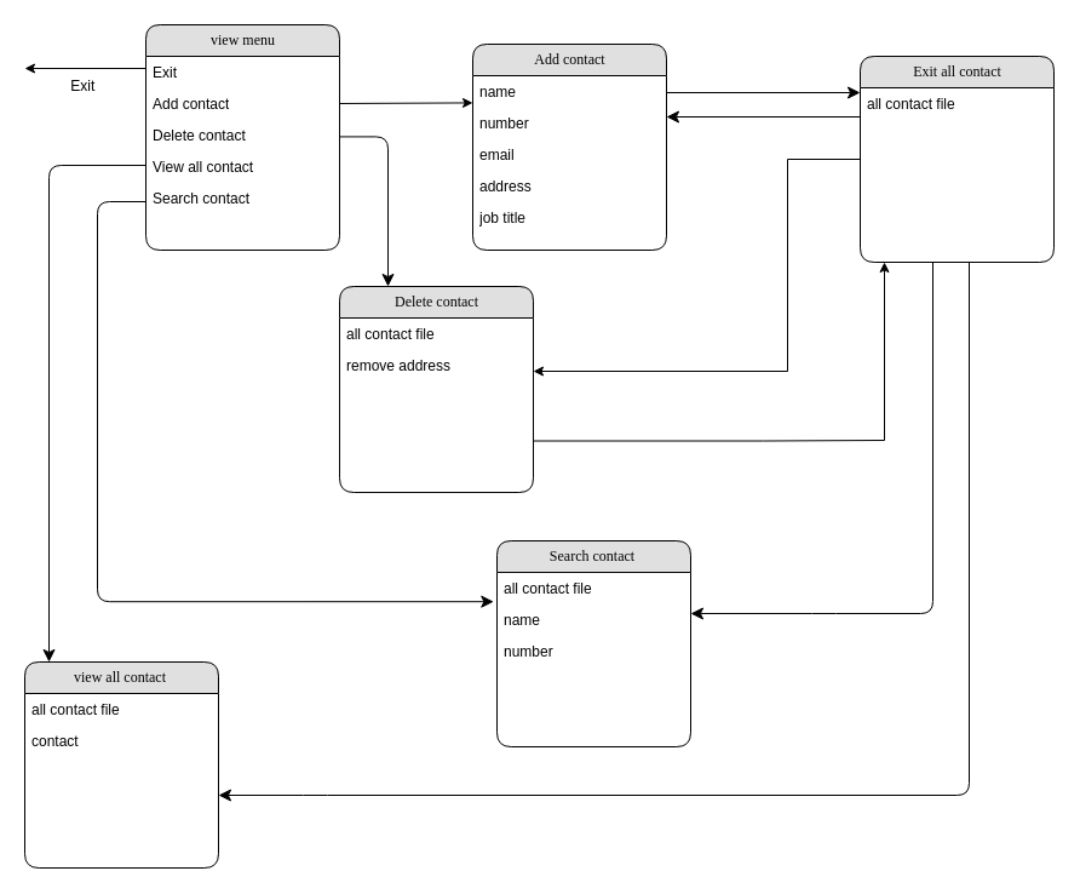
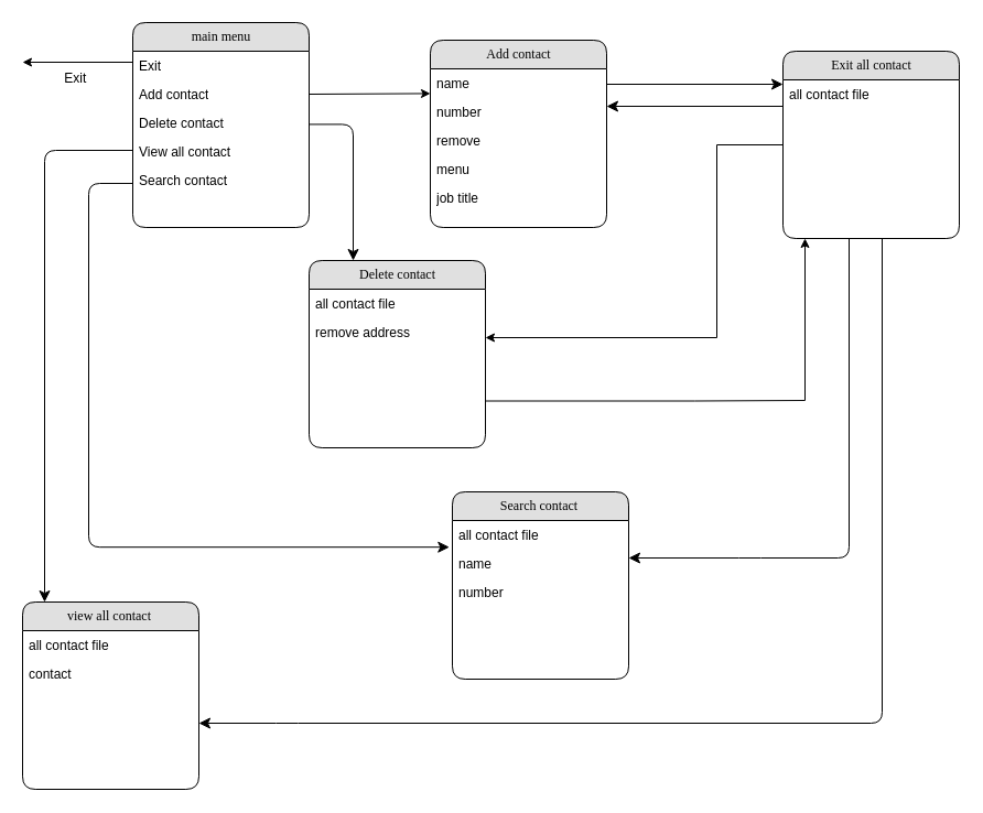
  <mxCell id="0" />
  <mxCell id="1" parent="0" />
- <mxCell id="2" value="view menu" style="swimlane;html=1;fontStyle=0;childLayout=stackLayout;horizontal=1;startSize=26;fillColor=#e0e0e0;horizontalStack=0;resizeParent=1;resizeLast=0;collapsible=1;marginBottom=0;swimlaneFillColor=#ffffff;align=center;rounded=1;shadow=0;comic=0;labelBackgroundColor=none;strokeWidth=1;fontFamily=Verdana;fontSize=12" parent="1" vertex="1"><mxGeometry x="120" y="20" width="160" height="186" as="geometry" /></mxCell>
+ <mxCell id="2" value="main menu" style="swimlane;html=1;fontStyle=0;childLayout=stackLayout;horizontal=1;startSize=26;fillColor=#e0e0e0;horizontalStack=0;resizeParent=1;resizeLast=0;collapsible=1;marginBottom=0;swimlaneFillColor=#ffffff;align=center;rounded=1;shadow=0;comic=0;labelBackgroundColor=none;strokeWidth=1;fontFamily=Verdana;fontSize=12" parent="1" vertex="1"><mxGeometry x="120" y="20" width="160" height="186" as="geometry" /></mxCell>
  <mxCell id="3" value="Exit" style="text;html=1;strokeColor=none;fillColor=none;spacingLeft=4;spacingRight=4;whiteSpace=wrap;overflow=hidden;rotatable=0;points=[[0,0.5],[1,0.5]];portConstraint=eastwest;" parent="2" vertex="1"><mxGeometry y="26" width="160" height="26" as="geometry" /></mxCell>
  <mxCell id="4" value="Add contact" style="text;html=1;strokeColor=none;fillColor=none;spacingLeft=4;spacingRight=4;whiteSpace=wrap;overflow=hidden;rotatable=0;points=[[0,0.5],[1,0.5]];portConstraint=eastwest;" vertex="1" parent="2"><mxGeometry y="52" width="160" height="26" as="geometry" /></mxCell>
  <mxCell id="5" value="Delete contact" style="text;html=1;strokeColor=none;fillColor=none;spacingLeft=4;spacingRight=4;whiteSpace=wrap;overflow=hidden;rotatable=0;points=[[0,0.5],[1,0.5]];portConstraint=eastwest;" vertex="1" parent="2"><mxGeometry y="78" width="160" height="26" as="geometry" /></mxCell>
  <mxCell id="6" value="View all contact" style="text;html=1;strokeColor=none;fillColor=none;spacingLeft=4;spacingRight=4;whiteSpace=wrap;overflow=hidden;rotatable=0;points=[[0,0.5],[1,0.5]];portConstraint=eastwest;" vertex="1" parent="2"><mxGeometry y="104" width="160" height="26" as="geometry" /></mxCell>
  <mxCell id="7" value="Search contact" style="text;html=1;strokeColor=none;fillColor=none;spacingLeft=4;spacingRight=4;whiteSpace=wrap;overflow=hidden;rotatable=0;points=[[0,0.5],[1,0.5]];portConstraint=eastwest;" vertex="1" parent="2"><mxGeometry y="130" width="160" height="26" as="geometry" /></mxCell>
  <mxCell id="8" value="Search contact&amp;nbsp;" style="swimlane;html=1;fontStyle=0;childLayout=stackLayout;horizontal=1;startSize=26;fillColor=#e0e0e0;horizontalStack=0;resizeParent=1;resizeLast=0;collapsible=1;marginBottom=0;swimlaneFillColor=#ffffff;align=center;rounded=1;shadow=0;comic=0;labelBackgroundColor=none;strokeWidth=1;fontFamily=Verdana;fontSize=12" parent="1" vertex="1"><mxGeometry x="410" y="446" width="160" height="170" as="geometry" /></mxCell>
  <mxCell id="9" value="all contact file" style="text;html=1;strokeColor=none;fillColor=none;spacingLeft=4;spacingRight=4;whiteSpace=wrap;overflow=hidden;rotatable=0;points=[[0,0.5],[1,0.5]];portConstraint=eastwest;" parent="8" vertex="1"><mxGeometry y="26" width="160" height="26" as="geometry" /></mxCell>
  <mxCell id="10" value="name" style="text;html=1;strokeColor=none;fillColor=none;spacingLeft=4;spacingRight=4;whiteSpace=wrap;overflow=hidden;rotatable=0;points=[[0,0.5],[1,0.5]];portConstraint=eastwest;" vertex="1" parent="8"><mxGeometry y="52" width="160" height="26" as="geometry" /></mxCell>
  <mxCell id="11" value="number" style="text;html=1;strokeColor=none;fillColor=none;spacingLeft=4;spacingRight=4;whiteSpace=wrap;overflow=hidden;rotatable=0;points=[[0,0.5],[1,0.5]];portConstraint=eastwest;" vertex="1" parent="8"><mxGeometry y="78" width="160" height="26" as="geometry" /></mxCell>
  <mxCell id="12" style="edgeStyle=orthogonalEdgeStyle;html=1;labelBackgroundColor=none;startFill=0;startSize=8;endFill=1;endSize=8;fontFamily=Verdana;fontSize=12;" parent="1" edge="1"><mxGeometry relative="1" as="geometry"><mxPoint x="710" y="76" as="targetPoint" /><mxPoint x="540" y="76" as="sourcePoint" /></mxGeometry></mxCell>
  <mxCell id="13" style="edgeStyle=orthogonalEdgeStyle;html=1;exitX=1;exitY=0.5;labelBackgroundColor=none;startFill=0;startSize=8;endFill=1;endSize=8;fontFamily=Verdana;fontSize=12;" parent="1" edge="1"><mxGeometry relative="1" as="geometry"><mxPoint x="320" y="236" as="targetPoint" /><mxPoint x="280" y="112.41" as="sourcePoint" /><Array as="points"><mxPoint x="320" y="112" /></Array></mxGeometry></mxCell>
  <mxCell id="14" style="edgeStyle=orthogonalEdgeStyle;html=1;labelBackgroundColor=none;startFill=0;startSize=8;endFill=1;endSize=8;fontFamily=Verdana;fontSize=12;" parent="1" edge="1"><mxGeometry relative="1" as="geometry"><mxPoint x="40" y="546" as="targetPoint" /><mxPoint x="120" y="136" as="sourcePoint" /><Array as="points"><mxPoint x="120" y="136" /></Array></mxGeometry></mxCell>
  <mxCell id="15" style="edgeStyle=orthogonalEdgeStyle;html=1;labelBackgroundColor=none;startFill=0;startSize=8;endFill=1;endSize=8;fontFamily=Verdana;fontSize=12;entryX=1;entryY=0.5;" parent="1" edge="1"><mxGeometry relative="1" as="geometry"><mxPoint x="180" y="656" as="targetPoint" /><mxPoint x="800" y="216" as="sourcePoint" /><Array as="points"><mxPoint x="260" y="656" /><mxPoint x="260" y="656" /></Array></mxGeometry></mxCell>
  <mxCell id="16" value="" style="endArrow=classic;html=1;rounded=0;" edge="1" parent="1"><mxGeometry width="50" height="50" relative="1" as="geometry"><mxPoint x="120" y="56" as="sourcePoint" /><mxPoint x="20" y="56" as="targetPoint" /></mxGeometry></mxCell>
  <mxCell id="17" value="Add contact" style="swimlane;html=1;fontStyle=0;childLayout=stackLayout;horizontal=1;startSize=26;fillColor=#e0e0e0;horizontalStack=0;resizeParent=1;resizeLast=0;collapsible=1;marginBottom=0;swimlaneFillColor=#ffffff;align=center;rounded=1;shadow=0;comic=0;labelBackgroundColor=none;strokeWidth=1;fontFamily=Verdana;fontSize=12" vertex="1" parent="1"><mxGeometry x="390" y="36" width="160" height="170" as="geometry" /></mxCell>
  <mxCell id="18" value="name" style="text;html=1;strokeColor=none;fillColor=none;spacingLeft=4;spacingRight=4;whiteSpace=wrap;overflow=hidden;rotatable=0;points=[[0,0.5],[1,0.5]];portConstraint=eastwest;" vertex="1" parent="17"><mxGeometry y="26" width="160" height="26" as="geometry" /></mxCell>
  <mxCell id="19" value="number" style="text;html=1;strokeColor=none;fillColor=none;spacingLeft=4;spacingRight=4;whiteSpace=wrap;overflow=hidden;rotatable=0;points=[[0,0.5],[1,0.5]];portConstraint=eastwest;" vertex="1" parent="17"><mxGeometry y="52" width="160" height="26" as="geometry" /></mxCell>
- <mxCell id="20" value="email" style="text;html=1;strokeColor=none;fillColor=none;spacingLeft=4;spacingRight=4;whiteSpace=wrap;overflow=hidden;rotatable=0;points=[[0,0.5],[1,0.5]];portConstraint=eastwest;" vertex="1" parent="17"><mxGeometry y="78" width="160" height="26" as="geometry" /></mxCell>
- <mxCell id="21" value="address" style="text;html=1;strokeColor=none;fillColor=none;spacingLeft=4;spacingRight=4;whiteSpace=wrap;overflow=hidden;rotatable=0;points=[[0,0.5],[1,0.5]];portConstraint=eastwest;" vertex="1" parent="17"><mxGeometry y="104" width="160" height="26" as="geometry" /></mxCell>
+ <mxCell id="20" value="remove" style="text;html=1;strokeColor=none;fillColor=none;spacingLeft=4;spacingRight=4;whiteSpace=wrap;overflow=hidden;rotatable=0;points=[[0,0.5],[1,0.5]];portConstraint=eastwest;" vertex="1" parent="17"><mxGeometry y="78" width="160" height="26" as="geometry" /></mxCell>
+ <mxCell id="21" value="menu" style="text;html=1;strokeColor=none;fillColor=none;spacingLeft=4;spacingRight=4;whiteSpace=wrap;overflow=hidden;rotatable=0;points=[[0,0.5],[1,0.5]];portConstraint=eastwest;" vertex="1" parent="17"><mxGeometry y="104" width="160" height="26" as="geometry" /></mxCell>
  <mxCell id="22" value="job title" style="text;html=1;strokeColor=none;fillColor=none;spacingLeft=4;spacingRight=4;whiteSpace=wrap;overflow=hidden;rotatable=0;points=[[0,0.5],[1,0.5]];portConstraint=eastwest;" vertex="1" parent="17"><mxGeometry y="130" width="160" height="26" as="geometry" /></mxCell>
  <mxCell id="23" value="" style="endArrow=classic;html=1;rounded=0;exitX=1;exitY=0.5;exitDx=0;exitDy=0;" edge="1" parent="1" source="4"><mxGeometry relative="1" as="geometry"><mxPoint x="290" y="84.41" as="sourcePoint" /><mxPoint x="390" y="84.41" as="targetPoint" /></mxGeometry></mxCell>
  <mxCell id="24" style="edgeStyle=orthogonalEdgeStyle;rounded=0;orthogonalLoop=1;jettySize=auto;html=1;exitX=1;exitY=0.75;exitDx=0;exitDy=0;" edge="1" parent="1"><mxGeometry relative="1" as="geometry"><mxPoint x="730" y="216" as="targetPoint" /><mxPoint x="430" y="363.5" as="sourcePoint" /><Array as="points"><mxPoint x="630" y="363" /><mxPoint x="630" y="363" /></Array></mxGeometry></mxCell>
  <mxCell id="25" value="Delete contact" style="swimlane;html=1;fontStyle=0;childLayout=stackLayout;horizontal=1;startSize=26;fillColor=#e0e0e0;horizontalStack=0;resizeParent=1;resizeLast=0;collapsible=1;marginBottom=0;swimlaneFillColor=#ffffff;align=center;rounded=1;shadow=0;comic=0;labelBackgroundColor=none;strokeWidth=1;fontFamily=Verdana;fontSize=12" vertex="1" parent="1"><mxGeometry x="280" y="236" width="160" height="170" as="geometry" /></mxCell>
  <mxCell id="26" value="all contact file" style="text;html=1;strokeColor=none;fillColor=none;spacingLeft=4;spacingRight=4;whiteSpace=wrap;overflow=hidden;rotatable=0;points=[[0,0.5],[1,0.5]];portConstraint=eastwest;" vertex="1" parent="25"><mxGeometry y="26" width="160" height="26" as="geometry" /></mxCell>
  <mxCell id="27" value="remove address" style="text;html=1;strokeColor=none;fillColor=none;spacingLeft=4;spacingRight=4;whiteSpace=wrap;overflow=hidden;rotatable=0;points=[[0,0.5],[1,0.5]];portConstraint=eastwest;" vertex="1" parent="25"><mxGeometry y="52" width="160" height="26" as="geometry" /></mxCell>
  <mxCell id="28" style="edgeStyle=orthogonalEdgeStyle;rounded=0;orthogonalLoop=1;jettySize=auto;html=1;exitX=0;exitY=0.5;exitDx=0;exitDy=0;" edge="1" parent="1" source="29"><mxGeometry relative="1" as="geometry"><mxPoint x="440" y="306" as="targetPoint" /><Array as="points"><mxPoint x="650" y="131" /><mxPoint x="650" y="306" /></Array></mxGeometry></mxCell>
  <mxCell id="29" value="Exit all contact" style="swimlane;html=1;fontStyle=0;childLayout=stackLayout;horizontal=1;startSize=26;fillColor=#e0e0e0;horizontalStack=0;resizeParent=1;resizeLast=0;collapsible=1;marginBottom=0;swimlaneFillColor=#ffffff;align=center;rounded=1;shadow=0;comic=0;labelBackgroundColor=none;strokeWidth=1;fontFamily=Verdana;fontSize=12" vertex="1" parent="1"><mxGeometry x="710" y="46" width="160" height="170" as="geometry" /></mxCell>
  <mxCell id="30" value="all contact file" style="text;html=1;strokeColor=none;fillColor=none;spacingLeft=4;spacingRight=4;whiteSpace=wrap;overflow=hidden;rotatable=0;points=[[0,0.5],[1,0.5]];portConstraint=eastwest;" vertex="1" parent="29"><mxGeometry y="26" width="160" height="26" as="geometry" /></mxCell>
  <mxCell id="31" value="view all contact&amp;nbsp;" style="swimlane;html=1;fontStyle=0;childLayout=stackLayout;horizontal=1;startSize=26;fillColor=#e0e0e0;horizontalStack=0;resizeParent=1;resizeLast=0;collapsible=1;marginBottom=0;swimlaneFillColor=#ffffff;align=center;rounded=1;shadow=0;comic=0;labelBackgroundColor=none;strokeWidth=1;fontFamily=Verdana;fontSize=12" vertex="1" parent="1"><mxGeometry x="20" y="546" width="160" height="170" as="geometry" /></mxCell>
  <mxCell id="32" value="all contact file" style="text;html=1;strokeColor=none;fillColor=none;spacingLeft=4;spacingRight=4;whiteSpace=wrap;overflow=hidden;rotatable=0;points=[[0,0.5],[1,0.5]];portConstraint=eastwest;" vertex="1" parent="31"><mxGeometry y="26" width="160" height="26" as="geometry" /></mxCell>
  <mxCell id="33" value="contact" style="text;html=1;strokeColor=none;fillColor=none;spacingLeft=4;spacingRight=4;whiteSpace=wrap;overflow=hidden;rotatable=0;points=[[0,0.5],[1,0.5]];portConstraint=eastwest;" vertex="1" parent="31"><mxGeometry y="52" width="160" height="26" as="geometry" /></mxCell>
  <mxCell id="34" style="edgeStyle=orthogonalEdgeStyle;html=1;labelBackgroundColor=none;startFill=0;startSize=8;endFill=1;endSize=8;fontFamily=Verdana;fontSize=12;entryX=-0.017;entryY=0.93;entryDx=0;entryDy=0;entryPerimeter=0;" edge="1" parent="1" target="9"><mxGeometry relative="1" as="geometry"><mxPoint x="399.94" y="496" as="targetPoint" /><mxPoint x="119.94" y="166" as="sourcePoint" /><Array as="points"><mxPoint x="80" y="166" /><mxPoint x="80" y="496" /></Array></mxGeometry></mxCell>
  <mxCell id="35" style="edgeStyle=orthogonalEdgeStyle;html=1;labelBackgroundColor=none;startFill=0;startSize=8;endFill=1;endSize=8;fontFamily=Verdana;fontSize=12;" edge="1" parent="1"><mxGeometry relative="1" as="geometry"><mxPoint x="570" y="506" as="targetPoint" /><mxPoint x="770" y="216" as="sourcePoint" /><Array as="points"><mxPoint x="680" y="506" /><mxPoint x="680" y="506" /></Array></mxGeometry></mxCell>
  <mxCell id="36" style="edgeStyle=orthogonalEdgeStyle;html=1;labelBackgroundColor=none;startFill=0;startSize=8;endFill=1;endSize=8;fontFamily=Verdana;fontSize=12;" edge="1" parent="1"><mxGeometry relative="1" as="geometry"><mxPoint x="550" y="96" as="targetPoint" /><mxPoint x="710" y="96" as="sourcePoint" /></mxGeometry></mxCell>
  <mxCell id="37" value="Exit&amp;nbsp;" style="text;html=1;align=center;verticalAlign=middle;whiteSpace=wrap;rounded=0;" vertex="1" parent="1"><mxGeometry x="40" y="56" width="60" height="30" as="geometry" /></mxCell>
